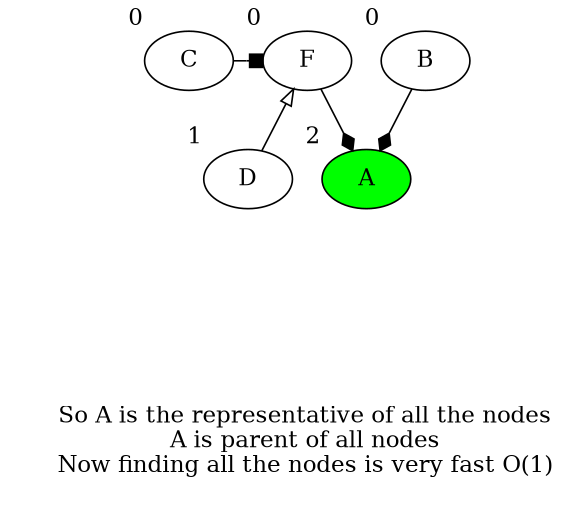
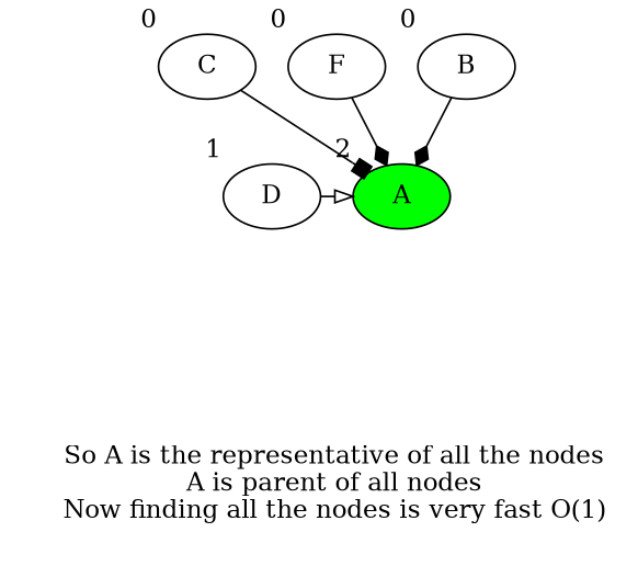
  digraph {
    label="\n    So A is the representative of all the nodes\n    A is parent of all nodes\n    Now finding all the nodes is very fast O(1)\n  "
    rankdir=BT
    node [xlabel=0]
    edge [arrowhead=diamond]
    A [fillcolor=green style=filled xlabel=2]
    D [xlabel=1]
    B
    C
    F
    subgraph sub_1 {
      rank=same
      A
      D
    }
    subgraph sub_2 {
      rank=same
      B
      C
      F
    }
-   D -> F [arrowhead=onormal]
+   D -> A [arrowhead=onormal]
    B -> A
-   C -> F [arrowhead=box]
+   C -> A [arrowhead=box]
    F -> A
  }
